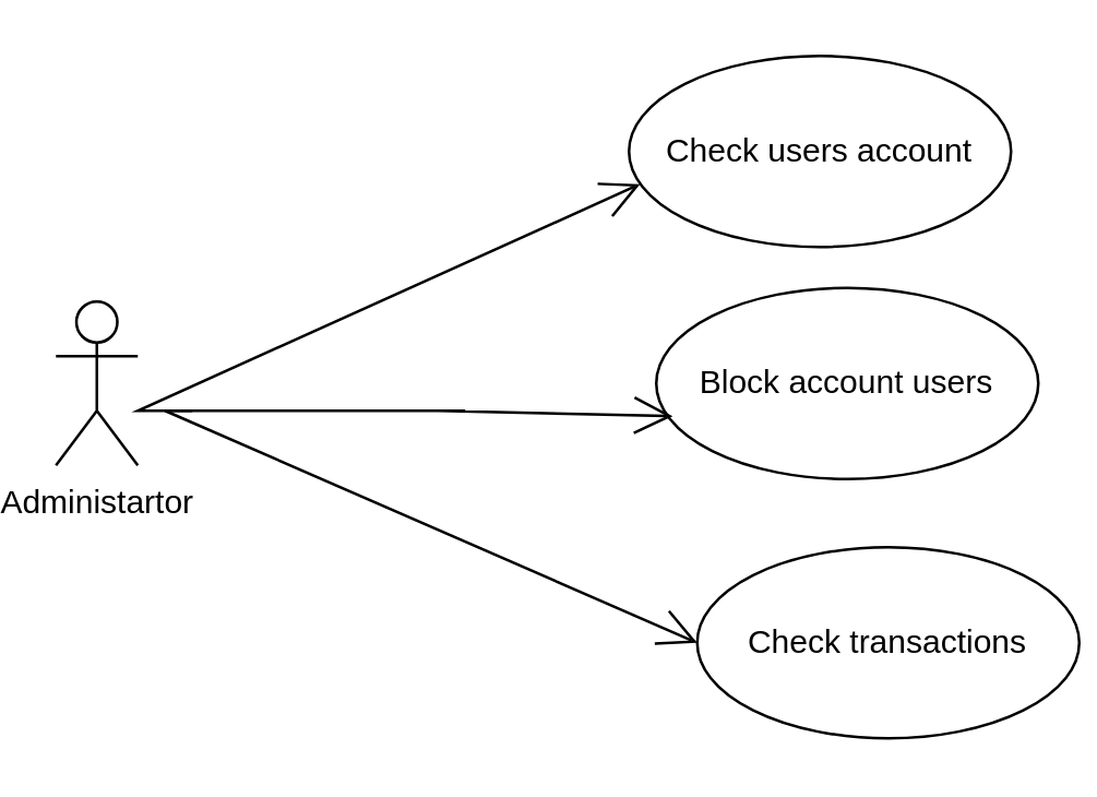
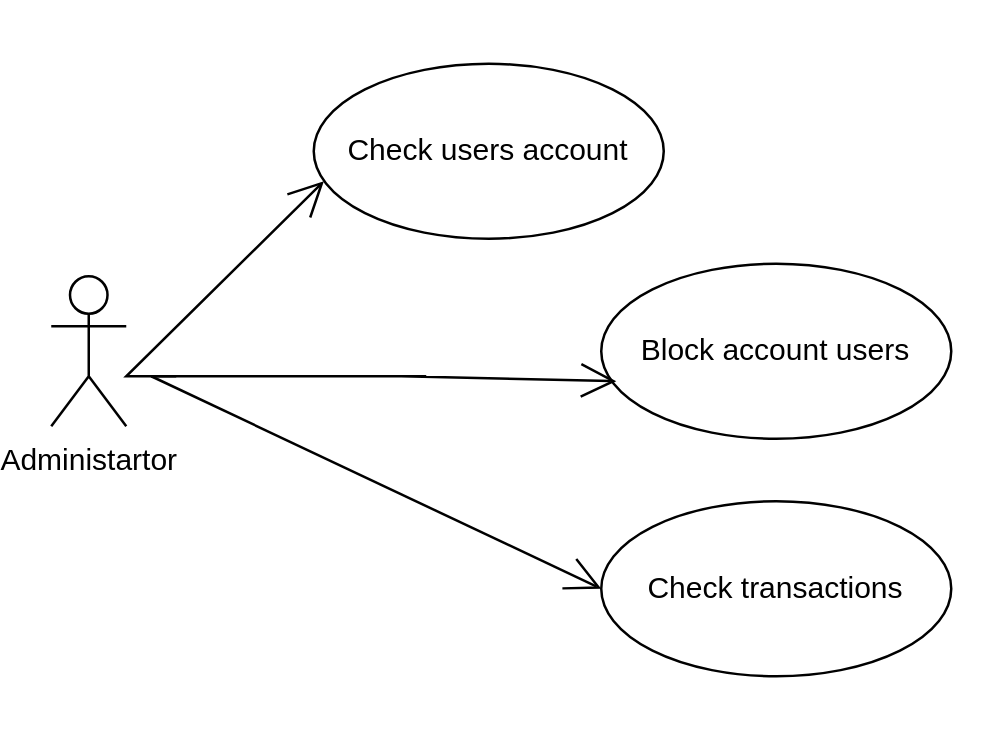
  <mxCell id="0" />
  <mxCell id="1" parent="0" />
  <mxCell id="2" value="Administartor" style="shape=umlActor;verticalLabelPosition=bottom;verticalAlign=top;html=1;outlineConnect=0;" vertex="1" parent="1"><mxGeometry x="20" y="110" width="30" height="60" as="geometry" /></mxCell>
- <mxCell id="3" value="Check users account" style="ellipse;whiteSpace=wrap;html=1;" vertex="1" parent="1"><mxGeometry x="230" y="20" width="140" height="70" as="geometry" /></mxCell>
+ <mxCell id="3" value="Check users account" style="ellipse;whiteSpace=wrap;html=1;" vertex="1" parent="1"><mxGeometry x="125" y="25" width="140" height="70" as="geometry" /></mxCell>
  <mxCell id="4" value="Block account users" style="ellipse;whiteSpace=wrap;html=1;" vertex="1" parent="1"><mxGeometry x="240" y="105" width="140" height="70" as="geometry" /></mxCell>
- <mxCell id="5" value="Check transactions" style="ellipse;whiteSpace=wrap;html=1;" vertex="1" parent="1"><mxGeometry x="255" y="200" width="140" height="70" as="geometry" /></mxCell>
+ <mxCell id="5" value="Check transactions" style="ellipse;whiteSpace=wrap;html=1;" vertex="1" parent="1"><mxGeometry x="240" y="200" width="140" height="70" as="geometry" /></mxCell>
  <mxCell id="6" value="" style="endArrow=open;endFill=1;endSize=12;html=1;rounded=0;entryX=0.029;entryY=0.671;entryDx=0;entryDy=0;entryPerimeter=0;" edge="1" parent="1" target="3"><mxGeometry width="160" relative="1" as="geometry"><mxPoint x="70" y="150" as="sourcePoint" /><mxPoint x="230" y="150" as="targetPoint" /><Array as="points"><mxPoint x="50" y="150" /></Array></mxGeometry></mxCell>
  <mxCell id="7" value="" style="endArrow=open;endFill=1;endSize=12;html=1;rounded=0;entryX=0.043;entryY=0.671;entryDx=0;entryDy=0;entryPerimeter=0;" edge="1" parent="1" target="4"><mxGeometry width="160" relative="1" as="geometry"><mxPoint x="60" y="150" as="sourcePoint" /><mxPoint x="220" y="150" as="targetPoint" /><Array as="points"><mxPoint x="130" y="150" /><mxPoint x="170" y="150" /><mxPoint x="160" y="150" /></Array></mxGeometry></mxCell>
  <mxCell id="8" value="" style="endArrow=open;endFill=1;endSize=12;html=1;rounded=0;entryX=0;entryY=0.5;entryDx=0;entryDy=0;" edge="1" parent="1" target="5"><mxGeometry width="160" relative="1" as="geometry"><mxPoint x="60" y="150" as="sourcePoint" /><mxPoint x="220" y="170" as="targetPoint" /></mxGeometry></mxCell>
